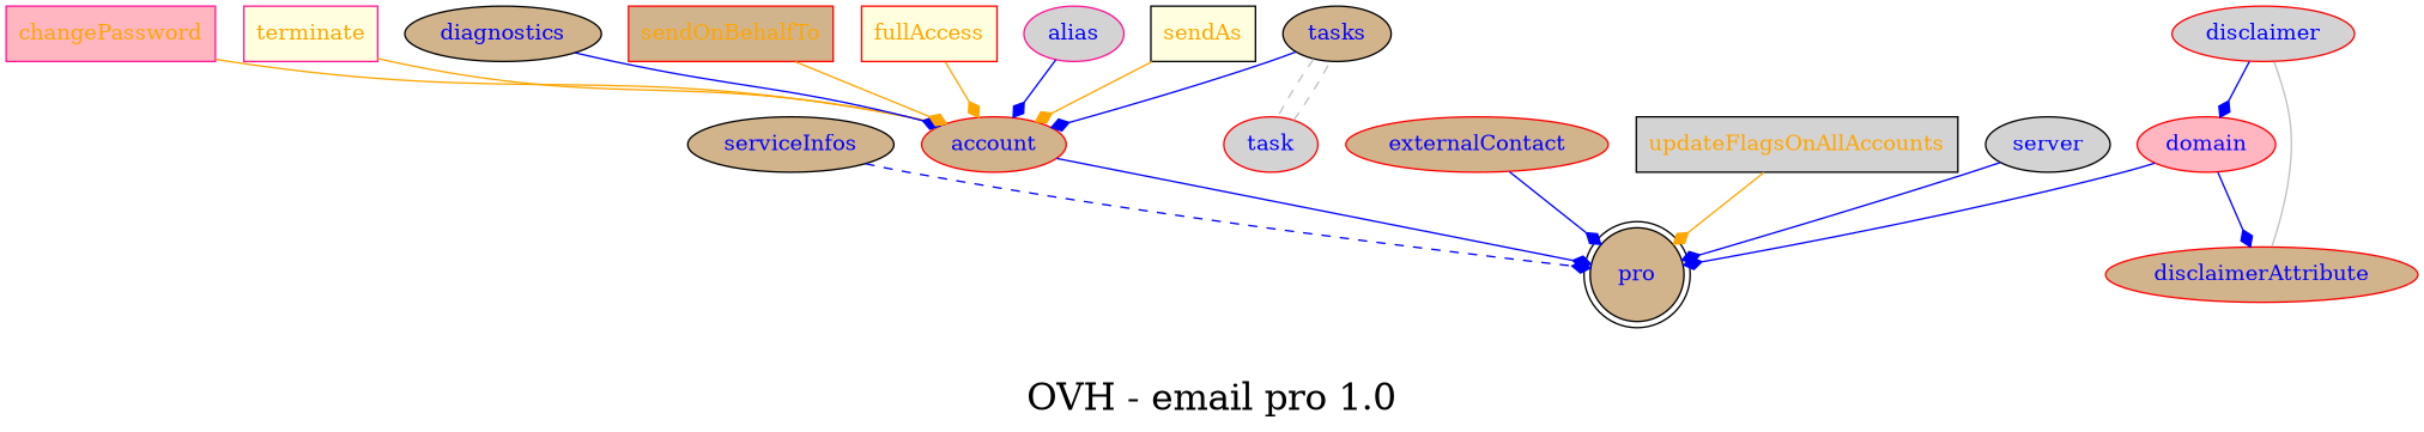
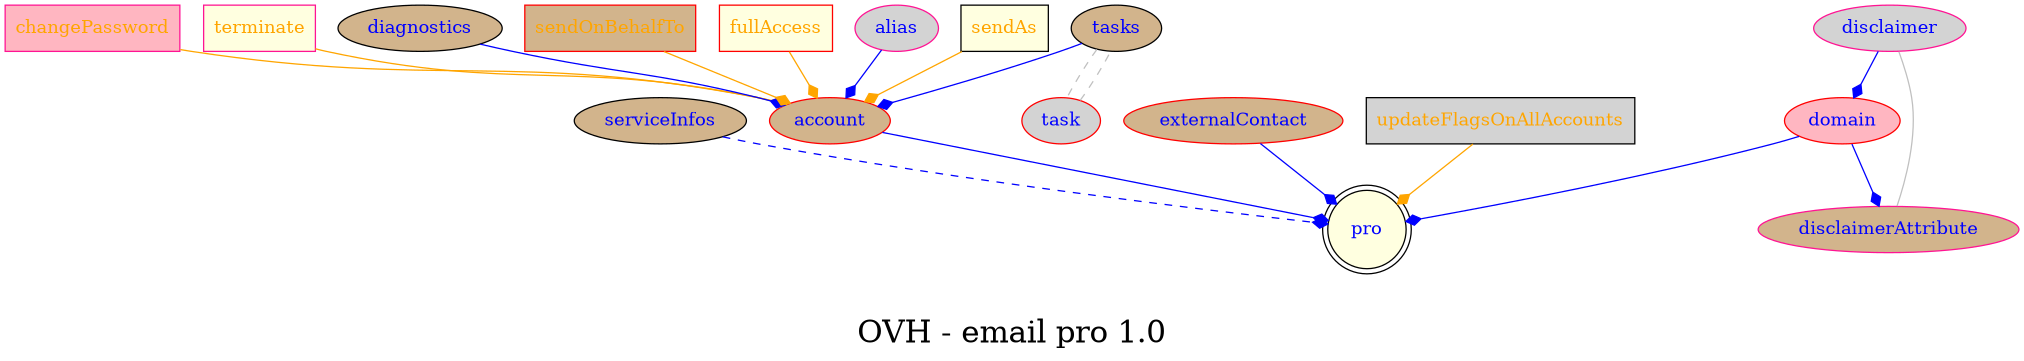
  digraph {
    fontsize=24
    label="OVH - email pro 1.0"
    splines=true
    node [color=black fillcolor=tan fontcolor=blue shape=ellipse style=filled]
    edge [arrowhead=diamond arrowtail=none color=blue fontcolor=blue]
-   pro [shape=doublecircle]
+   pro [fillcolor=lightyellow shape=doublecircle]
    serviceInfos
    account [color=red]
    tasks
    task [color=red fillcolor=lightgrey]
    changePassword [color=deeppink fillcolor=lightpink fontcolor=orange shape=box]
    terminate [color=deeppink fillcolor=lightyellow fontcolor=orange shape=box]
    diagnostics
    sendOnBehalfTo [color=red fontcolor=orange shape=box]
    fullAccess [color=red fillcolor=lightyellow fontcolor=orange shape=box]
    alias [color=deeppink fillcolor=lightgrey]
    sendAs [fillcolor=lightyellow fontcolor=orange shape=box]
    externalContact [color=red]
    domain [color=red fillcolor=lightpink]
-   disclaimerAttribute [color=red]
-   disclaimer [color=red fillcolor=lightgrey]
+   disclaimerAttribute [color=deeppink]
+   disclaimer [color=deeppink fillcolor=lightgrey]
    updateFlagsOnAllAccounts [fillcolor=lightgrey fontcolor=orange shape=box]
-   server [fillcolor=lightgrey]
    serviceInfos -> pro [style=dashed]
    account -> pro
    tasks -> account
    tasks -> task [arrowhead=none color=grey fontcolor=grey style=dashed]
    task -> tasks [arrowhead=none color=grey fontcolor=grey style=dashed]
    changePassword -> account [color=orange fontcolor=orange]
    terminate -> account [color=orange fontcolor=orange]
    diagnostics -> account
    sendOnBehalfTo -> account [color=orange fontcolor=orange]
    fullAccess -> account [color=orange fontcolor=orange]
    alias -> account
    sendAs -> account [color=orange fontcolor=orange]
    externalContact -> pro
    domain -> pro
    domain -> disclaimerAttribute
    disclaimer -> domain
    disclaimer -> disclaimerAttribute [arrowhead=none color=grey fontcolor=grey style=solid]
    updateFlagsOnAllAccounts -> pro [color=orange fontcolor=orange]
-   server -> pro
  }
